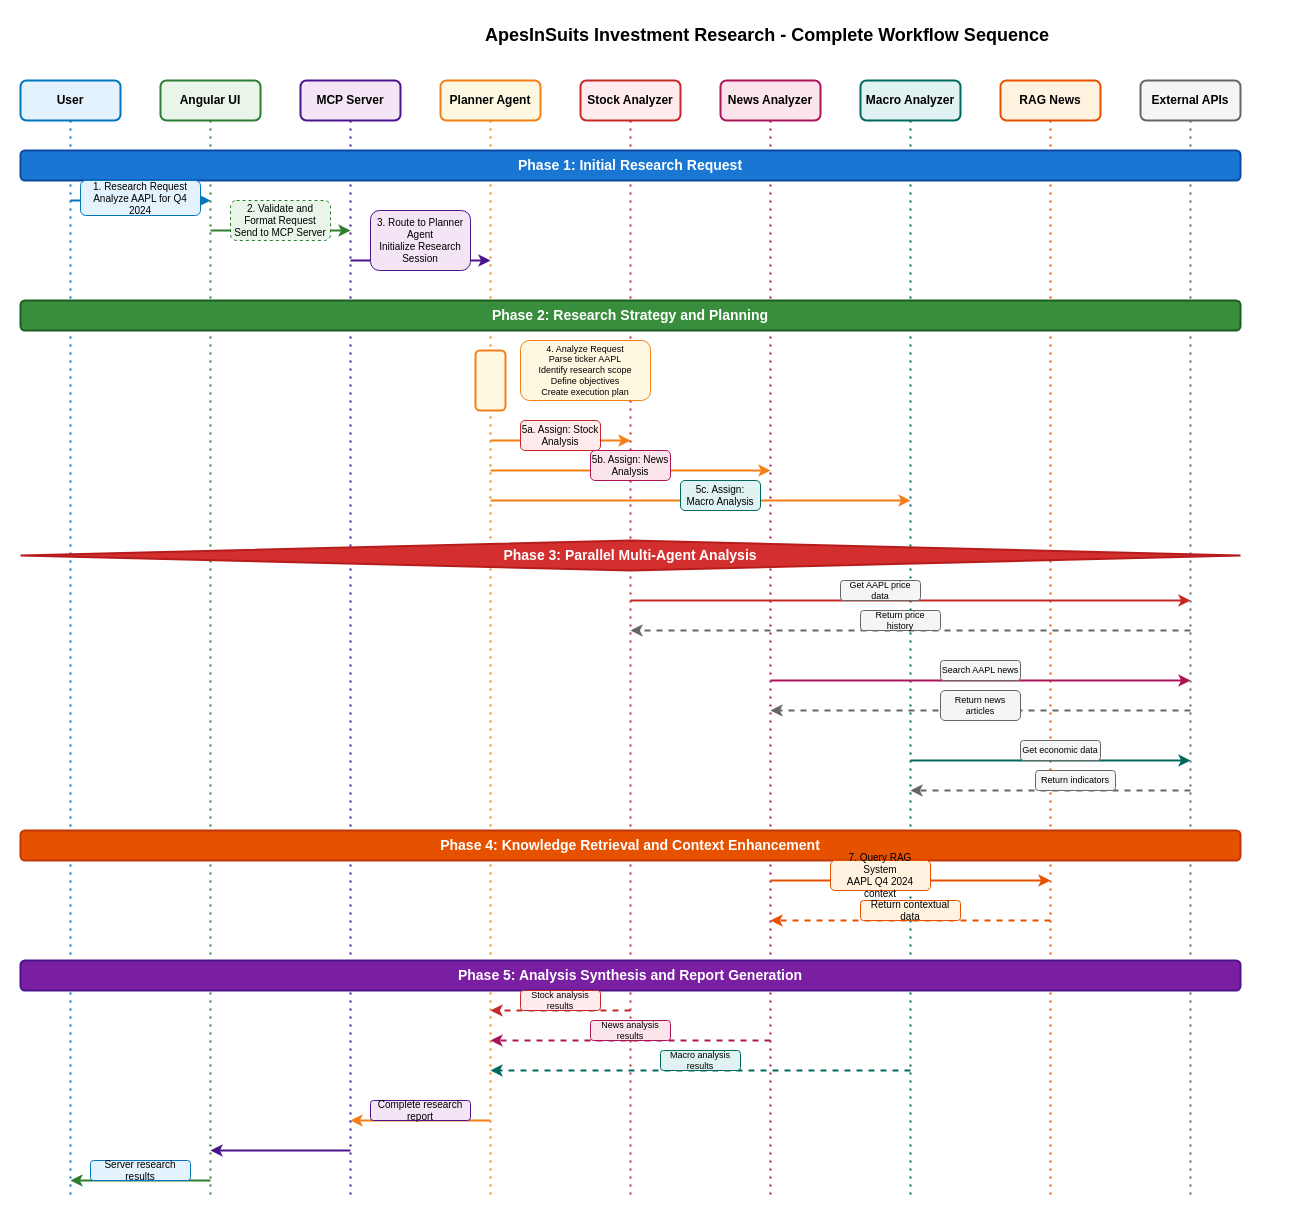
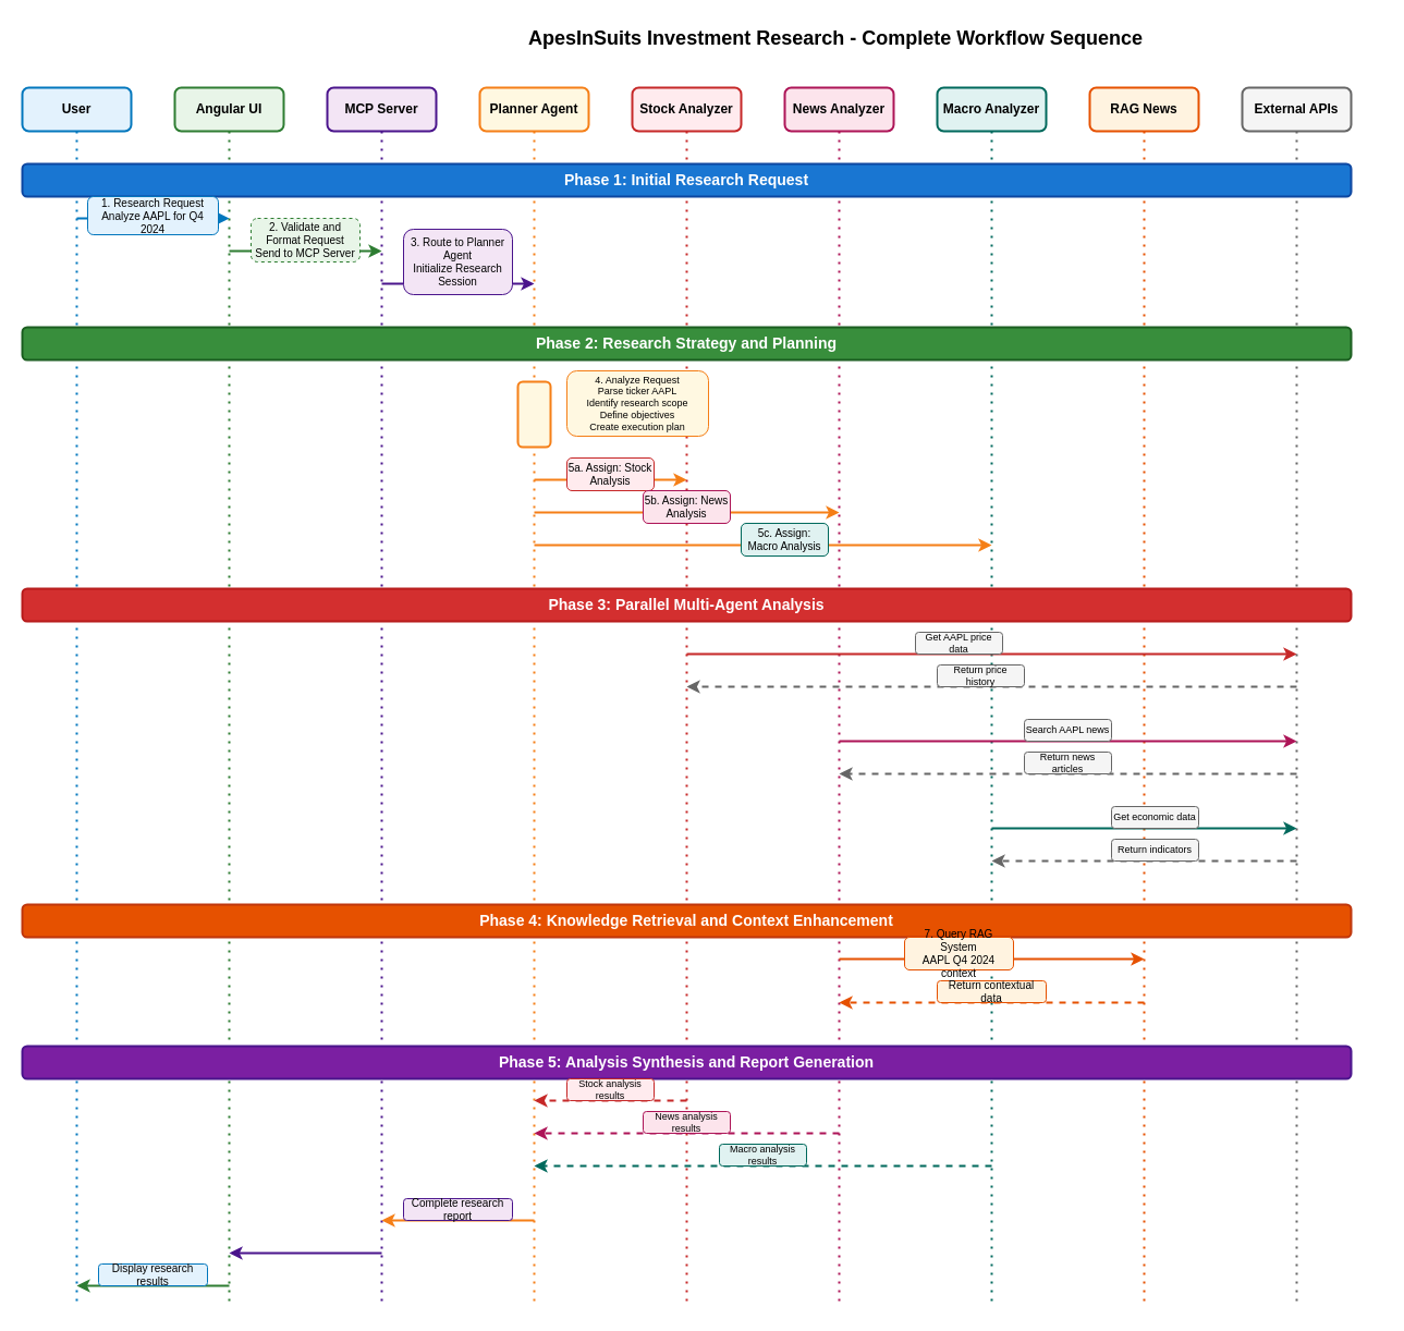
  <mxCell id="0" />
  <mxCell id="1" parent="0" />
  <mxCell id="2" value="ApesInSuits Investment Research - Complete Workflow Sequence" style="text;html=1;strokeColor=none;fillColor=none;align=center;verticalAlign=middle;whiteSpace=wrap;rounded=0;fontSize=18;fontStyle=1" parent="1" vertex="1"><mxGeometry x="267" y="20" width="1000" height="30" as="geometry" /></mxCell>
  <mxCell id="3" value="User" style="rounded=1;whiteSpace=wrap;html=1;fillColor=#E3F2FD;strokeColor=#0277BD;strokeWidth=2;fontSize=12;fontStyle=1" parent="1" vertex="1"><mxGeometry x="20" y="80" width="100" height="40" as="geometry" /></mxCell>
  <mxCell id="4" value="Angular UI" style="rounded=1;whiteSpace=wrap;html=1;fillColor=#E8F5E8;strokeColor=#2E7D32;strokeWidth=2;fontSize=12;fontStyle=1" parent="1" vertex="1"><mxGeometry x="160" y="80" width="100" height="40" as="geometry" /></mxCell>
  <mxCell id="5" value="MCP Server" style="rounded=1;whiteSpace=wrap;html=1;fillColor=#F3E5F5;strokeColor=#4A148C;strokeWidth=2;fontSize=12;fontStyle=1" parent="1" vertex="1"><mxGeometry x="300" y="80" width="100" height="40" as="geometry" /></mxCell>
  <mxCell id="6" value="Planner Agent" style="rounded=1;whiteSpace=wrap;html=1;fillColor=#FFF8E1;strokeColor=#F57F17;strokeWidth=2;fontSize=12;fontStyle=1" parent="1" vertex="1"><mxGeometry x="440" y="80" width="100" height="40" as="geometry" /></mxCell>
  <mxCell id="7" value="Stock Analyzer" style="rounded=1;whiteSpace=wrap;html=1;fillColor=#FFEBEE;strokeColor=#C62828;strokeWidth=2;fontSize=12;fontStyle=1" parent="1" vertex="1"><mxGeometry x="580" y="80" width="100" height="40" as="geometry" /></mxCell>
  <mxCell id="8" value="News Analyzer" style="rounded=1;whiteSpace=wrap;html=1;fillColor=#FCE4EC;strokeColor=#AD1457;strokeWidth=2;fontSize=12;fontStyle=1" parent="1" vertex="1"><mxGeometry x="720" y="80" width="100" height="40" as="geometry" /></mxCell>
  <mxCell id="9" value="Macro Analyzer" style="rounded=1;whiteSpace=wrap;html=1;fillColor=#E0F2F1;strokeColor=#00695C;strokeWidth=2;fontSize=12;fontStyle=1" parent="1" vertex="1"><mxGeometry x="860" y="80" width="100" height="40" as="geometry" /></mxCell>
  <mxCell id="10" value="RAG News" style="rounded=1;whiteSpace=wrap;html=1;fillColor=#FFF3E0;strokeColor=#E65100;strokeWidth=2;fontSize=12;fontStyle=1" parent="1" vertex="1"><mxGeometry x="1000" y="80" width="100" height="40" as="geometry" /></mxCell>
  <mxCell id="11" value="External APIs" style="rounded=1;whiteSpace=wrap;html=1;fillColor=#F5F5F5;strokeColor=#666666;strokeWidth=2;fontSize=12;fontStyle=1" parent="1" vertex="1"><mxGeometry x="1140" y="80" width="100" height="40" as="geometry" /></mxCell>
  <mxCell id="12" value="" style="endArrow=none;dashed=1;html=1;dashPattern=1 3;strokeWidth=2;strokeColor=#0277BD;" parent="1" edge="1"><mxGeometry width="50" height="50" relative="1" as="geometry"><mxPoint x="70" y="120" as="sourcePoint" /><mxPoint x="70" y="1200" as="targetPoint" /></mxGeometry></mxCell>
  <mxCell id="13" value="" style="endArrow=none;dashed=1;html=1;dashPattern=1 3;strokeWidth=2;strokeColor=#2E7D32;" parent="1" edge="1"><mxGeometry width="50" height="50" relative="1" as="geometry"><mxPoint x="210" y="120" as="sourcePoint" /><mxPoint x="210" y="1200" as="targetPoint" /></mxGeometry></mxCell>
  <mxCell id="14" value="" style="endArrow=none;dashed=1;html=1;dashPattern=1 3;strokeWidth=2;strokeColor=#4A148C;" parent="1" edge="1"><mxGeometry width="50" height="50" relative="1" as="geometry"><mxPoint x="350" y="120" as="sourcePoint" /><mxPoint x="350" y="1200" as="targetPoint" /></mxGeometry></mxCell>
  <mxCell id="15" value="" style="endArrow=none;dashed=1;html=1;dashPattern=1 3;strokeWidth=2;strokeColor=#F57F17;" parent="1" edge="1"><mxGeometry width="50" height="50" relative="1" as="geometry"><mxPoint x="490" y="120" as="sourcePoint" /><mxPoint x="490" y="1200" as="targetPoint" /></mxGeometry></mxCell>
  <mxCell id="16" value="" style="endArrow=none;dashed=1;html=1;dashPattern=1 3;strokeWidth=2;strokeColor=#C62828;" parent="1" edge="1"><mxGeometry width="50" height="50" relative="1" as="geometry"><mxPoint x="630" y="120" as="sourcePoint" /><mxPoint x="630" y="1200" as="targetPoint" /></mxGeometry></mxCell>
  <mxCell id="17" value="" style="endArrow=none;dashed=1;html=1;dashPattern=1 3;strokeWidth=2;strokeColor=#AD1457;" parent="1" edge="1"><mxGeometry width="50" height="50" relative="1" as="geometry"><mxPoint x="770" y="120" as="sourcePoint" /><mxPoint x="770" y="1200" as="targetPoint" /></mxGeometry></mxCell>
  <mxCell id="18" value="" style="endArrow=none;dashed=1;html=1;dashPattern=1 3;strokeWidth=2;strokeColor=#00695C;" parent="1" edge="1"><mxGeometry width="50" height="50" relative="1" as="geometry"><mxPoint x="910" y="120" as="sourcePoint" /><mxPoint x="910" y="1200" as="targetPoint" /></mxGeometry></mxCell>
  <mxCell id="19" value="" style="endArrow=none;dashed=1;html=1;dashPattern=1 3;strokeWidth=2;strokeColor=#E65100;" parent="1" edge="1"><mxGeometry width="50" height="50" relative="1" as="geometry"><mxPoint x="1050" y="120" as="sourcePoint" /><mxPoint x="1050" y="1200" as="targetPoint" /></mxGeometry></mxCell>
  <mxCell id="20" value="" style="endArrow=none;dashed=1;html=1;dashPattern=1 3;strokeWidth=2;strokeColor=#666666;" parent="1" edge="1"><mxGeometry width="50" height="50" relative="1" as="geometry"><mxPoint x="1190" y="120" as="sourcePoint" /><mxPoint x="1190" y="1200" as="targetPoint" /></mxGeometry></mxCell>
  <mxCell id="21" value="Phase 1: Initial Research Request" style="rounded=1;whiteSpace=wrap;html=1;fillColor=#1976D2;strokeColor=#0D47A1;strokeWidth=2;fontSize=14;fontStyle=1;fontColor=white;" parent="1" vertex="1"><mxGeometry x="20" y="150" width="1220" height="30" as="geometry" /></mxCell>
  <mxCell id="22" value="" style="endArrow=classic;html=1;rounded=0;strokeWidth=2;strokeColor=#0277BD;" parent="1" edge="1"><mxGeometry width="50" height="50" relative="1" as="geometry"><mxPoint x="70" y="200" as="sourcePoint" /><mxPoint x="210" y="200" as="targetPoint" /></mxGeometry></mxCell>
  <mxCell id="23" value="1. Research Request&#10;Analyze AAPL for Q4 2024" style="rounded=1;whiteSpace=wrap;html=1;fillColor=#E3F2FD;strokeColor=#0277BD;fontSize=10;" parent="1" vertex="1"><mxGeometry x="80" y="180" width="120" height="35" as="geometry" /></mxCell>
  <mxCell id="24" value="" style="endArrow=classic;html=1;rounded=0;strokeWidth=2;strokeColor=#2E7D32;" parent="1" edge="1"><mxGeometry width="50" height="50" relative="1" as="geometry"><mxPoint x="210" y="230" as="sourcePoint" /><mxPoint x="350" y="230" as="targetPoint" /></mxGeometry></mxCell>
  <mxCell id="25" value="2. Validate and Format Request&#10;Send to MCP Server" style="rounded=1;whiteSpace=wrap;html=1;fillColor=#E8F5E8;strokeColor=#2E7D32;fontSize=10;dashed=1;" parent="1" vertex="1"><mxGeometry x="230" y="200" width="100" height="40" as="geometry" /></mxCell>
  <mxCell id="26" value="" style="endArrow=classic;html=1;rounded=0;strokeWidth=2;strokeColor=#4A148C;" parent="1" edge="1"><mxGeometry width="50" height="50" relative="1" as="geometry"><mxPoint x="350" y="260" as="sourcePoint" /><mxPoint x="490" y="260" as="targetPoint" /></mxGeometry></mxCell>
  <mxCell id="27" value="3. Route to Planner Agent&#10;Initialize Research Session" style="rounded=1;whiteSpace=wrap;html=1;fillColor=#F3E5F5;strokeColor=#4A148C;fontSize=10;" parent="1" vertex="1"><mxGeometry x="370" y="210" width="100" height="60" as="geometry" /></mxCell>
  <mxCell id="28" value="Phase 2: Research Strategy and Planning" style="rounded=1;whiteSpace=wrap;html=1;fillColor=#388E3C;strokeColor=#1B5E20;strokeWidth=2;fontSize=14;fontStyle=1;fontColor=white;" parent="1" vertex="1"><mxGeometry x="20" y="300" width="1220" height="30" as="geometry" /></mxCell>
  <mxCell id="29" value="" style="rounded=1;whiteSpace=wrap;html=1;fillColor=#FFF8E1;strokeColor=#F57F17;strokeWidth=2;" parent="1" vertex="1"><mxGeometry x="475" y="350" width="30" height="60" as="geometry" /></mxCell>
  <mxCell id="30" value="4. Analyze Request&#10;Parse ticker AAPL&#10;Identify research scope&#10;Define objectives&#10;Create execution plan" style="rounded=1;whiteSpace=wrap;html=1;fillColor=#FFF8E1;strokeColor=#F57F17;fontSize=9;" parent="1" vertex="1"><mxGeometry x="520" y="340" width="130" height="60" as="geometry" /></mxCell>
  <mxCell id="31" value="" style="endArrow=classic;html=1;rounded=0;strokeWidth=2;strokeColor=#F57F17;" parent="1" edge="1"><mxGeometry width="50" height="50" relative="1" as="geometry"><mxPoint x="490" y="440" as="sourcePoint" /><mxPoint x="630" y="440" as="targetPoint" /></mxGeometry></mxCell>
  <mxCell id="32" value="5a. Assign: Stock Analysis" style="rounded=1;whiteSpace=wrap;html=1;fillColor=#FFEBEE;strokeColor=#C62828;fontSize=10;" parent="1" vertex="1"><mxGeometry x="520" y="420" width="80" height="30" as="geometry" /></mxCell>
  <mxCell id="33" value="" style="endArrow=classic;html=1;rounded=0;strokeWidth=2;strokeColor=#F57F17;" parent="1" edge="1"><mxGeometry width="50" height="50" relative="1" as="geometry"><mxPoint x="490" y="470" as="sourcePoint" /><mxPoint x="770" y="470" as="targetPoint" /></mxGeometry></mxCell>
  <mxCell id="34" value="5b. Assign: News Analysis" style="rounded=1;whiteSpace=wrap;html=1;fillColor=#FCE4EC;strokeColor=#AD1457;fontSize=10;" parent="1" vertex="1"><mxGeometry x="590" y="450" width="80" height="30" as="geometry" /></mxCell>
  <mxCell id="35" value="" style="endArrow=classic;html=1;rounded=0;strokeWidth=2;strokeColor=#F57F17;" parent="1" edge="1"><mxGeometry width="50" height="50" relative="1" as="geometry"><mxPoint x="490" y="500" as="sourcePoint" /><mxPoint x="910" y="500" as="targetPoint" /></mxGeometry></mxCell>
  <mxCell id="36" value="5c. Assign: Macro Analysis" style="rounded=1;whiteSpace=wrap;html=1;fillColor=#E0F2F1;strokeColor=#00695C;fontSize=10;" parent="1" vertex="1"><mxGeometry x="680" y="480" width="80" height="30" as="geometry" /></mxCell>
- <mxCell id="37" value="Phase 3: Parallel Multi-Agent Analysis" style="rhombus;whiteSpace=wrap;html=1;fillColor=#D32F2F;strokeColor=#B71C1C;strokeWidth=2;fontSize=14;fontStyle=1;fontColor=white;" parent="1" vertex="1"><mxGeometry x="20" y="540" width="1220" height="30" as="geometry" /></mxCell>
+ <mxCell id="37" value="Phase 3: Parallel Multi-Agent Analysis" style="rounded=1;whiteSpace=wrap;html=1;fillColor=#D32F2F;strokeColor=#B71C1C;strokeWidth=2;fontSize=14;fontStyle=1;fontColor=white;" parent="1" vertex="1"><mxGeometry x="20" y="540" width="1220" height="30" as="geometry" /></mxCell>
  <mxCell id="38" value="" style="endArrow=classic;html=1;rounded=0;strokeWidth=2;strokeColor=#C62828;" parent="1" edge="1"><mxGeometry width="50" height="50" relative="1" as="geometry"><mxPoint x="630" y="600" as="sourcePoint" /><mxPoint x="1190" y="600" as="targetPoint" /></mxGeometry></mxCell>
  <mxCell id="39" value="Get AAPL price data" style="rounded=1;whiteSpace=wrap;html=1;fillColor=#F5F5F5;strokeColor=#666666;fontSize=9;" parent="1" vertex="1"><mxGeometry x="840" y="580" width="80" height="20" as="geometry" /></mxCell>
  <mxCell id="40" value="" style="endArrow=classic;html=1;rounded=0;strokeWidth=2;strokeColor=#666666;dashed=1;" parent="1" edge="1"><mxGeometry width="50" height="50" relative="1" as="geometry"><mxPoint x="1190" y="630" as="sourcePoint" /><mxPoint x="630" y="630" as="targetPoint" /></mxGeometry></mxCell>
  <mxCell id="41" value="Return price history" style="rounded=1;whiteSpace=wrap;html=1;fillColor=#F5F5F5;strokeColor=#666666;fontSize=9;" parent="1" vertex="1"><mxGeometry x="860" y="610" width="80" height="20" as="geometry" /></mxCell>
  <mxCell id="42" value="" style="endArrow=classic;html=1;rounded=0;strokeWidth=2;strokeColor=#AD1457;" parent="1" edge="1"><mxGeometry width="50" height="50" relative="1" as="geometry"><mxPoint x="770" y="680" as="sourcePoint" /><mxPoint x="1190" y="680" as="targetPoint" /></mxGeometry></mxCell>
  <mxCell id="43" value="Search AAPL news" style="rounded=1;whiteSpace=wrap;html=1;fillColor=#F5F5F5;strokeColor=#666666;fontSize=9;" parent="1" vertex="1"><mxGeometry x="940" y="660" width="80" height="20" as="geometry" /></mxCell>
  <mxCell id="44" value="" style="endArrow=classic;html=1;rounded=0;strokeWidth=2;strokeColor=#666666;dashed=1;" parent="1" edge="1"><mxGeometry width="50" height="50" relative="1" as="geometry"><mxPoint x="1190" y="710" as="sourcePoint" /><mxPoint x="770" y="710" as="targetPoint" /></mxGeometry></mxCell>
- <mxCell id="45" value="Return news articles" style="rounded=1;whiteSpace=wrap;html=1;fillColor=#F5F5F5;strokeColor=#666666;fontSize=9;" parent="1" vertex="1"><mxGeometry x="940" y="690" width="80" height="30" as="geometry" /></mxCell>
+ <mxCell id="45" value="Return news articles" style="rounded=1;whiteSpace=wrap;html=1;fillColor=#F5F5F5;strokeColor=#666666;fontSize=9;" parent="1" vertex="1"><mxGeometry x="940" y="690" width="80" height="20" as="geometry" /></mxCell>
  <mxCell id="46" value="" style="endArrow=classic;html=1;rounded=0;strokeWidth=2;strokeColor=#00695C;" parent="1" edge="1"><mxGeometry width="50" height="50" relative="1" as="geometry"><mxPoint x="910" y="760" as="sourcePoint" /><mxPoint x="1190" y="760" as="targetPoint" /></mxGeometry></mxCell>
  <mxCell id="47" value="Get economic data" style="rounded=1;whiteSpace=wrap;html=1;fillColor=#F5F5F5;strokeColor=#666666;fontSize=9;" parent="1" vertex="1"><mxGeometry x="1020" y="740" width="80" height="20" as="geometry" /></mxCell>
  <mxCell id="48" value="" style="endArrow=classic;html=1;rounded=0;strokeWidth=2;strokeColor=#666666;dashed=1;" parent="1" edge="1"><mxGeometry width="50" height="50" relative="1" as="geometry"><mxPoint x="1190" y="790" as="sourcePoint" /><mxPoint x="910" y="790" as="targetPoint" /></mxGeometry></mxCell>
- <mxCell id="49" value="Return indicators" style="rounded=1;whiteSpace=wrap;html=1;fillColor=#F5F5F5;strokeColor=#666666;fontSize=9;" parent="1" vertex="1"><mxGeometry x="1035" y="770" width="80" height="20" as="geometry" /></mxCell>
+ <mxCell id="49" value="Return indicators" style="rounded=1;whiteSpace=wrap;html=1;fillColor=#F5F5F5;strokeColor=#666666;fontSize=9;" parent="1" vertex="1"><mxGeometry x="1020" y="770" width="80" height="20" as="geometry" /></mxCell>
  <mxCell id="50" value="Phase 4: Knowledge Retrieval and Context Enhancement" style="rounded=1;whiteSpace=wrap;html=1;fillColor=#E65100;strokeColor=#BF360C;strokeWidth=2;fontSize=14;fontStyle=1;fontColor=white;" parent="1" vertex="1"><mxGeometry x="20" y="830" width="1220" height="30" as="geometry" /></mxCell>
  <mxCell id="51" value="" style="endArrow=classic;html=1;rounded=0;strokeWidth=2;strokeColor=#E65100;" parent="1" edge="1"><mxGeometry width="50" height="50" relative="1" as="geometry"><mxPoint x="770" y="880" as="sourcePoint" /><mxPoint x="1050" y="880" as="targetPoint" /></mxGeometry></mxCell>
  <mxCell id="52" value="7. Query RAG System&#10;AAPL Q4 2024 context" style="rounded=1;whiteSpace=wrap;html=1;fillColor=#FFF3E0;strokeColor=#E65100;fontSize=10;" parent="1" vertex="1"><mxGeometry x="830" y="860" width="100" height="30" as="geometry" /></mxCell>
  <mxCell id="53" value="" style="endArrow=classic;html=1;rounded=0;strokeWidth=2;strokeColor=#E65100;dashed=1;" parent="1" edge="1"><mxGeometry width="50" height="50" relative="1" as="geometry"><mxPoint x="1050" y="920" as="sourcePoint" /><mxPoint x="770" y="920" as="targetPoint" /></mxGeometry></mxCell>
  <mxCell id="54" value="Return contextual data" style="rounded=1;whiteSpace=wrap;html=1;fillColor=#FFF3E0;strokeColor=#E65100;fontSize=10;" parent="1" vertex="1"><mxGeometry x="860" y="900" width="100" height="20" as="geometry" /></mxCell>
  <mxCell id="55" value="Phase 5: Analysis Synthesis and Report Generation" style="rounded=1;whiteSpace=wrap;html=1;fillColor=#7B1FA2;strokeColor=#4A148C;strokeWidth=2;fontSize=14;fontStyle=1;fontColor=white;" parent="1" vertex="1"><mxGeometry x="20" y="960" width="1220" height="30" as="geometry" /></mxCell>
  <mxCell id="56" value="" style="endArrow=classic;html=1;rounded=0;strokeWidth=2;strokeColor=#C62828;dashed=1;" parent="1" edge="1"><mxGeometry width="50" height="50" relative="1" as="geometry"><mxPoint x="630" y="1010" as="sourcePoint" /><mxPoint x="490" y="1010" as="targetPoint" /></mxGeometry></mxCell>
  <mxCell id="57" value="Stock analysis results" style="rounded=1;whiteSpace=wrap;html=1;fillColor=#FFEBEE;strokeColor=#C62828;fontSize=9;" parent="1" vertex="1"><mxGeometry x="520" y="990" width="80" height="20" as="geometry" /></mxCell>
  <mxCell id="58" value="" style="endArrow=classic;html=1;rounded=0;strokeWidth=2;strokeColor=#AD1457;dashed=1;" parent="1" edge="1"><mxGeometry width="50" height="50" relative="1" as="geometry"><mxPoint x="770" y="1040" as="sourcePoint" /><mxPoint x="490" y="1040" as="targetPoint" /></mxGeometry></mxCell>
  <mxCell id="59" value="News analysis results" style="rounded=1;whiteSpace=wrap;html=1;fillColor=#FCE4EC;strokeColor=#AD1457;fontSize=9;" parent="1" vertex="1"><mxGeometry x="590" y="1020" width="80" height="20" as="geometry" /></mxCell>
  <mxCell id="60" value="" style="endArrow=classic;html=1;rounded=0;strokeWidth=2;strokeColor=#00695C;dashed=1;" parent="1" edge="1"><mxGeometry width="50" height="50" relative="1" as="geometry"><mxPoint x="910" y="1070" as="sourcePoint" /><mxPoint x="490" y="1070" as="targetPoint" /></mxGeometry></mxCell>
  <mxCell id="61" value="Macro analysis results" style="rounded=1;whiteSpace=wrap;html=1;fillColor=#E0F2F1;strokeColor=#00695C;fontSize=9;" parent="1" vertex="1"><mxGeometry x="660" y="1050" width="80" height="20" as="geometry" /></mxCell>
  <mxCell id="62" value="" style="endArrow=classic;html=1;rounded=0;strokeWidth=2;strokeColor=#F57F17;" parent="1" edge="1"><mxGeometry width="50" height="50" relative="1" as="geometry"><mxPoint x="490" y="1120" as="sourcePoint" /><mxPoint x="350" y="1120" as="targetPoint" /></mxGeometry></mxCell>
  <mxCell id="63" value="Complete research report" style="rounded=1;whiteSpace=wrap;html=1;fillColor=#F3E5F5;strokeColor=#4A148C;fontSize=10;" parent="1" vertex="1"><mxGeometry x="370" y="1100" width="100" height="20" as="geometry" /></mxCell>
  <mxCell id="64" value="" style="endArrow=classic;html=1;rounded=0;strokeWidth=2;strokeColor=#4A148C;" parent="1" edge="1"><mxGeometry width="50" height="50" relative="1" as="geometry"><mxPoint x="350" y="1150" as="sourcePoint" /><mxPoint x="210" y="1150" as="targetPoint" /></mxGeometry></mxCell>
  <mxCell id="65" value="" style="endArrow=classic;html=1;rounded=0;strokeWidth=2;strokeColor=#2E7D32;" parent="1" edge="1"><mxGeometry width="50" height="50" relative="1" as="geometry"><mxPoint x="210" y="1180" as="sourcePoint" /><mxPoint x="70" y="1180" as="targetPoint" /></mxGeometry></mxCell>
- <mxCell id="66" value="Server research results" style="rounded=1;whiteSpace=wrap;html=1;fillColor=#E3F2FD;strokeColor=#0277BD;fontSize=10;" parent="1" vertex="1"><mxGeometry x="90" y="1160" width="100" height="20" as="geometry" /></mxCell>
+ <mxCell id="66" value="Display research results" style="rounded=1;whiteSpace=wrap;html=1;fillColor=#E3F2FD;strokeColor=#0277BD;fontSize=10;" parent="1" vertex="1"><mxGeometry x="90" y="1160" width="100" height="20" as="geometry" /></mxCell>
